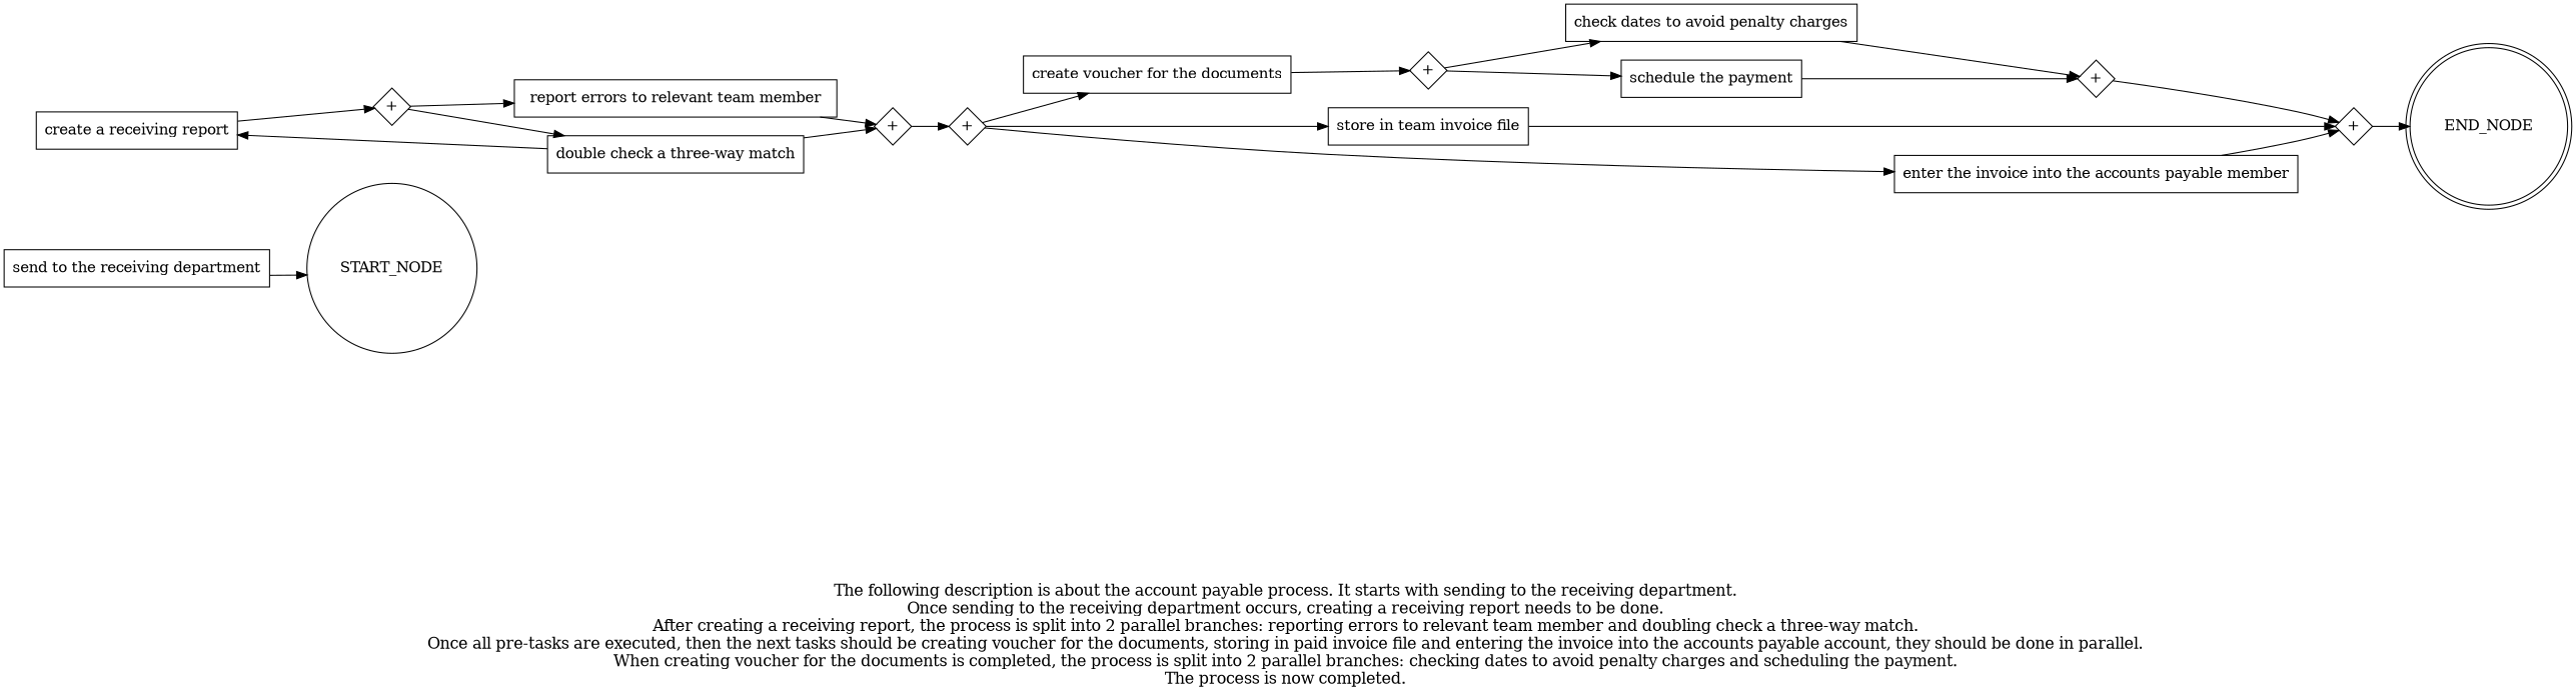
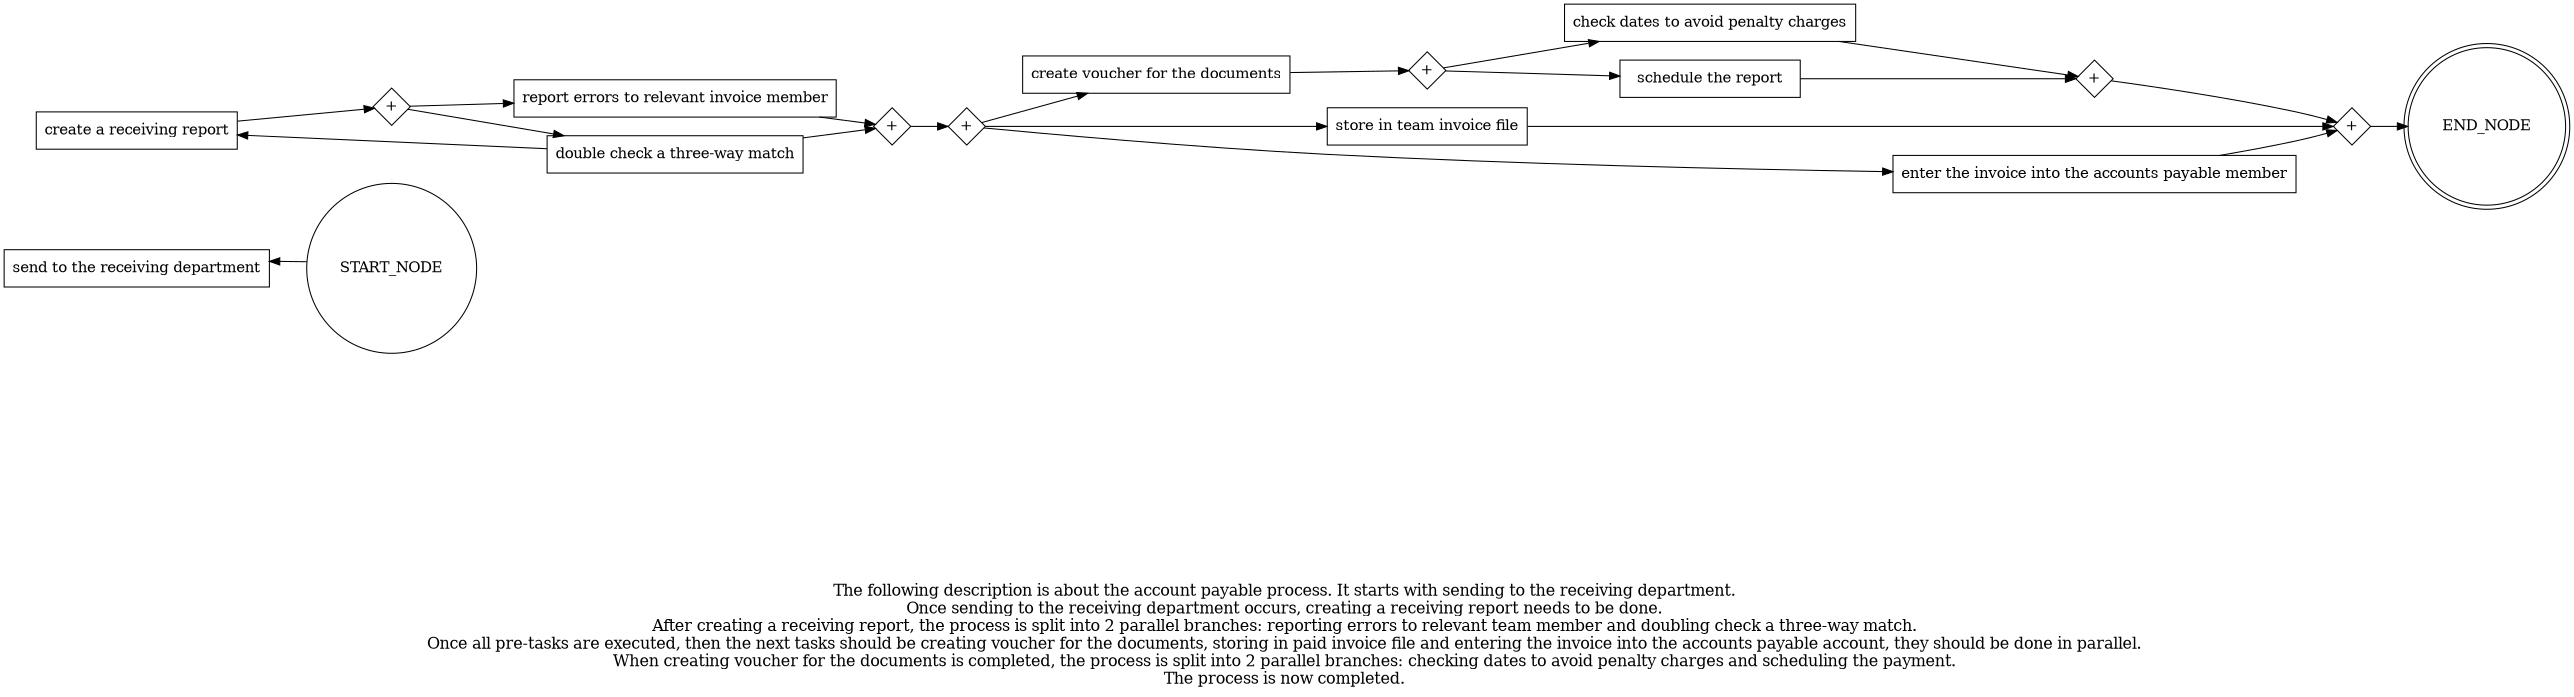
  digraph {
    fontsize=15
    label="\n\n\nThe following description is about the account payable process. It starts with sending to the receiving department. \nOnce sending to the receiving department occurs, creating a receiving report needs to be done. \nAfter creating a receiving report, the process is split into 2 parallel branches: reporting errors to relevant team member and doubling check a three-way match. \nOnce all pre-tasks are executed, then the next tasks should be creating voucher for the documents, storing in paid invoice file and entering the invoice into the accounts payable account, they should be done in parallel. \nWhen creating voucher for the documents is completed, the process is split into 2 parallel branches: checking dates to avoid penalty charges and scheduling the payment. \nThe process is now completed. \n"
    rankdir=LR
    node [shape=box]
    "send to the receiving department"
    "create a receiving report"
    n3 [fixedsize=true label="+" shape=diamond width=0.5]
-   "report errors to relevant team member"
+   "report errors to relevant team member" [label="report errors to relevant invoice member"]
    "double check a three-way match"
    n6 [fixedsize=true label="+" shape=diamond width=0.5]
    n7 [fixedsize=true label="+" shape=diamond width=0.5]
    "create voucher for the documents"
    n9 [label="store in team invoice file"]
    n10 [label="enter the invoice into the accounts payable member"]
    n11 [fixedsize=true label="+" shape=diamond width=0.5]
    n12 [fixedsize=true label="+" shape=diamond width=0.5]
    "check dates to avoid penalty charges"
-   "schedule the payment"
+   "schedule the payment" [label="schedule the report"]
    n15 [fixedsize=true label="+" shape=diamond width=0.5]
    END_NODE [shape=doublecircle width=0.2]
    START_NODE [shape=circle width=0.3]
    subgraph sub_1 {
      "send to the receiving department"
      "create a receiving report"
      n3
      "report errors to relevant team member"
      "double check a three-way match"
      n6
      n7
      "create voucher for the documents"
      n9
      n10
      n11
      n12
      "check dates to avoid penalty charges"
      "schedule the payment"
      n15
    }
    "create a receiving report" -> n3
    n3 -> "report errors to relevant team member"
    n3 -> "double check a three-way match"
    "report errors to relevant team member" -> n6
    "double check a three-way match" -> "create a receiving report"
    "double check a three-way match" -> n6
    n6 -> n7
    n7 -> "create voucher for the documents"
    n7 -> n9
    n7 -> n10
    "create voucher for the documents" -> n11
    n9 -> n12
    n10 -> n12
    n11 -> "check dates to avoid penalty charges"
    n11 -> "schedule the payment"
    n12 -> END_NODE
    "check dates to avoid penalty charges" -> n15
    "schedule the payment" -> n15
    n15 -> n12
-   "send to the receiving department" -> START_NODE
+   START_NODE -> "send to the receiving department"
  }
